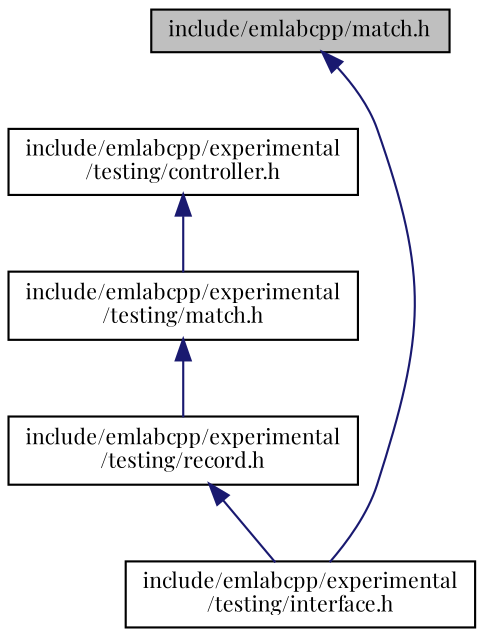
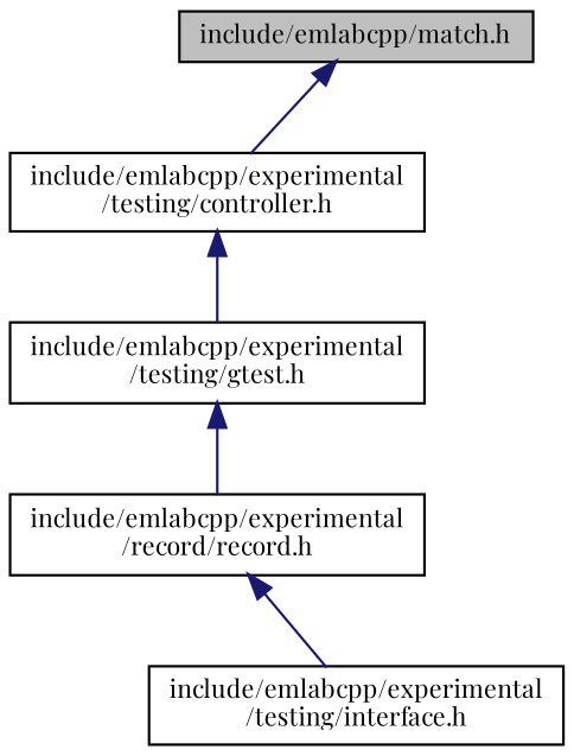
  digraph {
    fontname="Playfair Display"
    node [color=black fillcolor=white fontname="Playfair Display" fontsize=10 shape=record style=filled]
    edge [color=midnightblue dir=back fontname="Playfair Display" fontsize=10 labelfontname=Helvetica labelfontsize=10 style=solid]
    n1 [fillcolor=grey75 fontcolor=black height=0.2 label="include/emlabcpp/match.h" width=0.4]
    n2 [height=0.2 label="include/emlabcpp/experimental\l/testing/controller.h" width=0.4]
-   n3 [height=0.2 label="include/emlabcpp/experimental\l/testing/match.h" width=0.4]
-   n4 [height=0.2 label="include/emlabcpp/experimental\l/testing/record.h" width=0.4]
+   n3 [height=0.2 label="include/emlabcpp/experimental\l/testing/gtest.h" width=0.4]
+   n4 [height=0.2 label="include/emlabcpp/experimental\l/record/record.h" width=0.4]
    n5 [height=0.2 label="include/emlabcpp/experimental\l/testing/interface.h" width=0.4]
-   n1 -> n5
+   n1 -> n2
    n2 -> n3
    n3 -> n4
    n4 -> n5
  }
